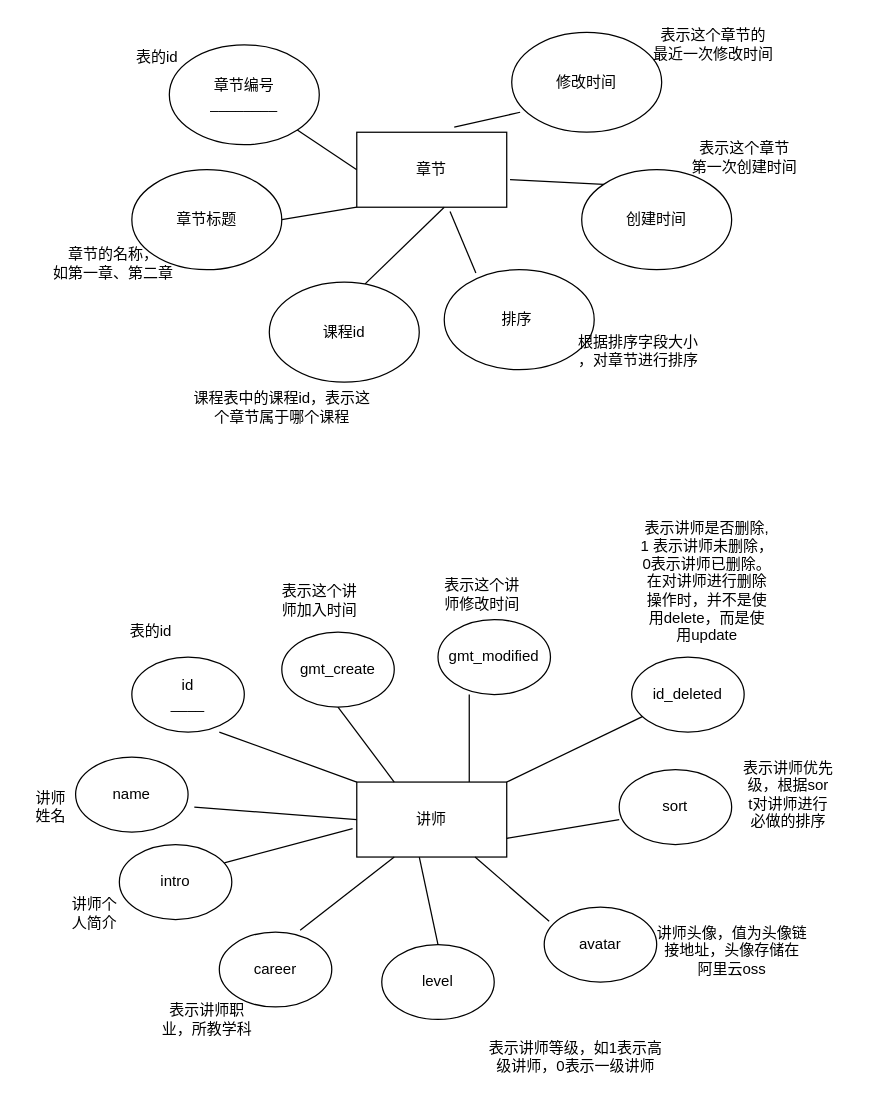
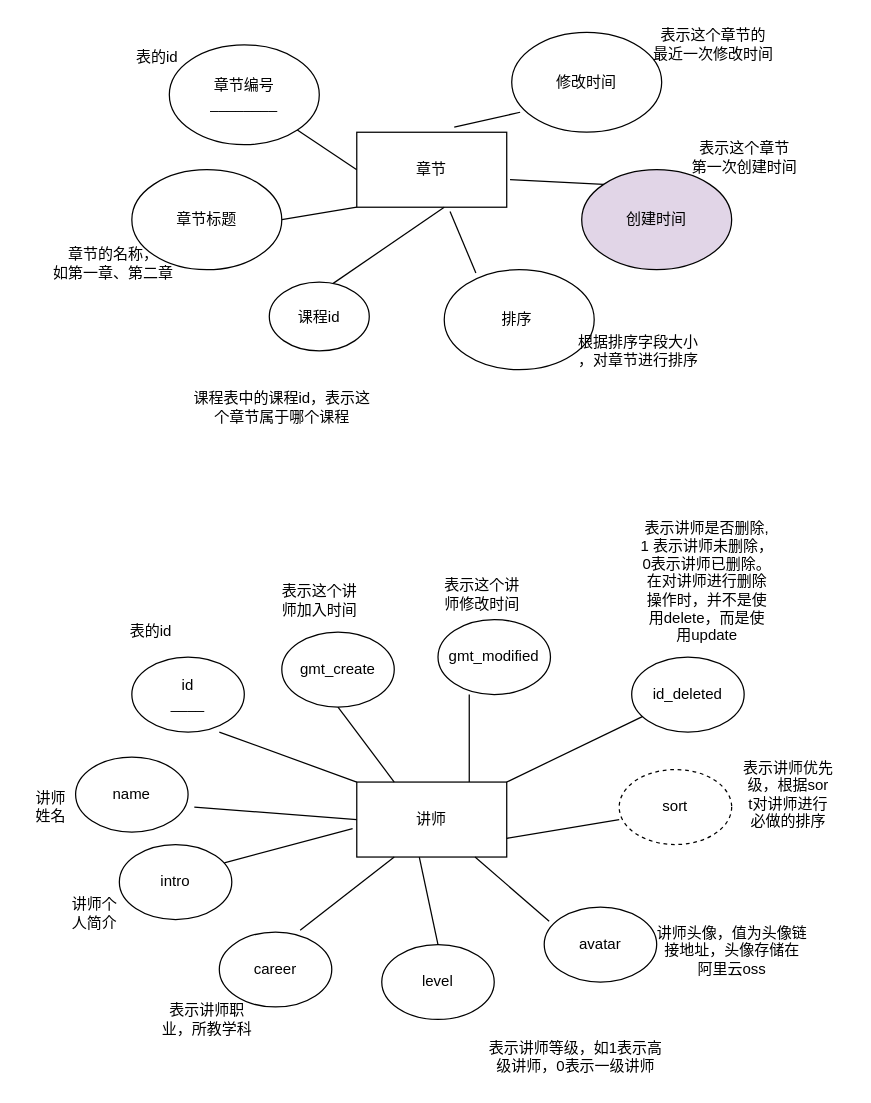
  <mxCell id="0" />
  <mxCell id="1" parent="0" />
  <mxCell id="2" value="章节" style="rounded=0;whiteSpace=wrap;html=1;" vertex="1" parent="1"><mxGeometry x="285" y="105" width="120" height="60" as="geometry" /></mxCell>
  <mxCell id="3" value="章节编号&lt;br&gt;________" style="ellipse;whiteSpace=wrap;html=1;" vertex="1" parent="1"><mxGeometry x="135" y="35" width="120" height="80" as="geometry" /></mxCell>
  <mxCell id="4" value="" style="endArrow=none;html=1;rounded=0;entryX=0;entryY=0.5;entryDx=0;entryDy=0;" edge="1" parent="1" source="3" target="2"><mxGeometry width="50" height="50" relative="1" as="geometry"><mxPoint x="375" y="215" as="sourcePoint" /><mxPoint x="425" y="165" as="targetPoint" /></mxGeometry></mxCell>
  <mxCell id="5" value="章节标题" style="ellipse;whiteSpace=wrap;html=1;" vertex="1" parent="1"><mxGeometry x="105" y="135" width="120" height="80" as="geometry" /></mxCell>
- <mxCell id="6" value="课程id" style="ellipse;whiteSpace=wrap;html=1;" vertex="1" parent="1"><mxGeometry x="215" y="225" width="120" height="80" as="geometry" /></mxCell>
+ <mxCell id="6" value="课程id" style="ellipse;whiteSpace=wrap;html=1;" vertex="1" parent="1"><mxGeometry x="215" y="225" width="80" height="55" as="geometry" /></mxCell>
  <mxCell id="7" value="排序&amp;nbsp;" style="ellipse;whiteSpace=wrap;html=1;" vertex="1" parent="1"><mxGeometry x="355" y="215" width="120" height="80" as="geometry" /></mxCell>
- <mxCell id="8" value="创建时间" style="ellipse;whiteSpace=wrap;html=1;" vertex="1" parent="1"><mxGeometry x="465" y="135" width="120" height="80" as="geometry" /></mxCell>
+ <mxCell id="8" value="创建时间" style="ellipse;whiteSpace=wrap;html=1;fillColor=#e1d5e7;" vertex="1" parent="1"><mxGeometry x="465" y="135" width="120" height="80" as="geometry" /></mxCell>
  <mxCell id="9" value="修改时间" style="ellipse;whiteSpace=wrap;html=1;" vertex="1" parent="1"><mxGeometry x="409" y="25" width="120" height="80" as="geometry" /></mxCell>
  <mxCell id="10" value="" style="endArrow=none;html=1;rounded=0;entryX=0;entryY=1;entryDx=0;entryDy=0;exitX=1;exitY=0.5;exitDx=0;exitDy=0;" edge="1" parent="1" source="5" target="2"><mxGeometry width="50" height="50" relative="1" as="geometry"><mxPoint x="235" y="185" as="sourcePoint" /><mxPoint x="235" y="215" as="targetPoint" /></mxGeometry></mxCell>
  <mxCell id="11" value="" style="endArrow=none;html=1;rounded=0;exitX=0.639;exitY=0.017;exitDx=0;exitDy=0;exitPerimeter=0;" edge="1" parent="1" source="6"><mxGeometry width="50" height="50" relative="1" as="geometry"><mxPoint x="305" y="215" as="sourcePoint" /><mxPoint x="355" y="165" as="targetPoint" /></mxGeometry></mxCell>
  <mxCell id="12" value="" style="endArrow=none;html=1;rounded=0;exitX=0.211;exitY=0.033;exitDx=0;exitDy=0;exitPerimeter=0;entryX=0.622;entryY=1.056;entryDx=0;entryDy=0;entryPerimeter=0;" edge="1" parent="1" source="7" target="2"><mxGeometry width="50" height="50" relative="1" as="geometry"><mxPoint x="355" y="215" as="sourcePoint" /><mxPoint x="405" y="165" as="targetPoint" /></mxGeometry></mxCell>
  <mxCell id="13" value="" style="endArrow=none;html=1;rounded=0;exitX=1.022;exitY=0.633;exitDx=0;exitDy=0;exitPerimeter=0;entryX=0;entryY=0;entryDx=0;entryDy=0;" edge="1" parent="1" source="2" target="8"><mxGeometry width="50" height="50" relative="1" as="geometry"><mxPoint x="415" y="185" as="sourcePoint" /><mxPoint x="465" y="135" as="targetPoint" /></mxGeometry></mxCell>
  <mxCell id="14" value="" style="endArrow=none;html=1;rounded=0;exitX=0.65;exitY=-0.067;exitDx=0;exitDy=0;exitPerimeter=0;entryX=0.056;entryY=0.8;entryDx=0;entryDy=0;entryPerimeter=0;" edge="1" parent="1" source="2" target="9"><mxGeometry width="50" height="50" relative="1" as="geometry"><mxPoint x="475" y="355" as="sourcePoint" /><mxPoint x="525" y="305" as="targetPoint" /></mxGeometry></mxCell>
  <mxCell id="15" value="章节的名称，&lt;br&gt;如第一章、第二章" style="text;html=1;align=center;verticalAlign=middle;resizable=0;points=[];autosize=1;strokeColor=none;fillColor=none;" vertex="1" parent="1"><mxGeometry x="35" y="195" width="110" height="30" as="geometry" /></mxCell>
  <mxCell id="16" value="表的id" style="text;html=1;align=center;verticalAlign=middle;resizable=0;points=[];autosize=1;strokeColor=none;fillColor=none;" vertex="1" parent="1"><mxGeometry x="100" y="35" width="50" height="20" as="geometry" /></mxCell>
  <mxCell id="17" value="表示这个章节的&lt;br&gt;最近一次修改时间" style="text;html=1;align=center;verticalAlign=middle;resizable=0;points=[];autosize=1;strokeColor=none;fillColor=none;" vertex="1" parent="1"><mxGeometry x="515" y="20" width="110" height="30" as="geometry" /></mxCell>
  <mxCell id="18" value="表示这个章节&lt;br&gt;第一次创建时间" style="text;html=1;align=center;verticalAlign=middle;resizable=0;points=[];autosize=1;strokeColor=none;fillColor=none;" vertex="1" parent="1"><mxGeometry x="545" y="110" width="100" height="30" as="geometry" /></mxCell>
  <mxCell id="19" value="根据排序字段大小&lt;br&gt;，对章节进行排序" style="text;html=1;align=center;verticalAlign=middle;resizable=0;points=[];autosize=1;strokeColor=none;fillColor=none;" vertex="1" parent="1"><mxGeometry x="455" y="265" width="110" height="30" as="geometry" /></mxCell>
  <mxCell id="20" value="课程表中的课程id，表示这&lt;br&gt;个章节属于哪个课程" style="text;html=1;align=center;verticalAlign=middle;resizable=0;points=[];autosize=1;strokeColor=none;fillColor=none;" vertex="1" parent="1"><mxGeometry x="145" y="310" width="160" height="30" as="geometry" /></mxCell>
  <mxCell id="21" value="讲师" style="rounded=0;whiteSpace=wrap;html=1;" vertex="1" parent="1"><mxGeometry x="285" y="625" width="120" height="60" as="geometry" /></mxCell>
  <mxCell id="22" value="id&lt;br&gt;____" style="ellipse;whiteSpace=wrap;html=1;" vertex="1" parent="1"><mxGeometry x="105" y="525" width="90" height="60" as="geometry" /></mxCell>
  <mxCell id="23" value="name" style="ellipse;whiteSpace=wrap;html=1;" vertex="1" parent="1"><mxGeometry x="60" y="605" width="90" height="60" as="geometry" /></mxCell>
  <mxCell id="24" value="intro" style="ellipse;whiteSpace=wrap;html=1;" vertex="1" parent="1"><mxGeometry x="95" y="675" width="90" height="60" as="geometry" /></mxCell>
  <mxCell id="25" value="career" style="ellipse;whiteSpace=wrap;html=1;" vertex="1" parent="1"><mxGeometry x="175" y="745" width="90" height="60" as="geometry" /></mxCell>
  <mxCell id="26" value="level" style="ellipse;whiteSpace=wrap;html=1;" vertex="1" parent="1"><mxGeometry x="305" y="755" width="90" height="60" as="geometry" /></mxCell>
  <mxCell id="27" value="avatar" style="ellipse;whiteSpace=wrap;html=1;" vertex="1" parent="1"><mxGeometry x="435" y="725" width="90" height="60" as="geometry" /></mxCell>
- <mxCell id="28" value="sort" style="ellipse;whiteSpace=wrap;html=1;" vertex="1" parent="1"><mxGeometry x="495" y="615" width="90" height="60" as="geometry" /></mxCell>
+ <mxCell id="28" value="sort" style="ellipse;whiteSpace=wrap;html=1;dashed=1;" vertex="1" parent="1"><mxGeometry x="495" y="615" width="90" height="60" as="geometry" /></mxCell>
  <mxCell id="29" value="id_deleted" style="ellipse;whiteSpace=wrap;html=1;" vertex="1" parent="1"><mxGeometry x="505" y="525" width="90" height="60" as="geometry" /></mxCell>
  <mxCell id="30" value="gmt_create" style="ellipse;whiteSpace=wrap;html=1;" vertex="1" parent="1"><mxGeometry x="225" y="505" width="90" height="60" as="geometry" /></mxCell>
  <mxCell id="31" value="gmt_modified" style="ellipse;whiteSpace=wrap;html=1;" vertex="1" parent="1"><mxGeometry x="350" y="495" width="90" height="60" as="geometry" /></mxCell>
  <mxCell id="32" value="表的id" style="text;html=1;align=center;verticalAlign=middle;resizable=0;points=[];autosize=1;strokeColor=none;fillColor=none;" vertex="1" parent="1"><mxGeometry x="95" y="495" width="50" height="20" as="geometry" /></mxCell>
  <mxCell id="33" value="表示这个讲&lt;br&gt;师加入时间" style="text;html=1;align=center;verticalAlign=middle;resizable=0;points=[];autosize=1;strokeColor=none;fillColor=none;" vertex="1" parent="1"><mxGeometry x="215" y="465" width="80" height="30" as="geometry" /></mxCell>
  <mxCell id="34" value="表示这个讲&lt;br&gt;师修改时间" style="text;html=1;align=center;verticalAlign=middle;resizable=0;points=[];autosize=1;strokeColor=none;fillColor=none;" vertex="1" parent="1"><mxGeometry x="345" y="460" width="80" height="30" as="geometry" /></mxCell>
  <mxCell id="35" value="表示讲师是否删除, &lt;br&gt;1 表示讲师未删除，&lt;br&gt;0表示讲师已删除。&lt;br&gt;在对讲师进行删除&lt;br&gt;操作时，并不是使&lt;br&gt;用delete，而是使&lt;br&gt;用update" style="text;html=1;align=center;verticalAlign=middle;resizable=0;points=[];autosize=1;strokeColor=none;fillColor=none;" vertex="1" parent="1"><mxGeometry x="505" y="415" width="120" height="100" as="geometry" /></mxCell>
  <mxCell id="36" value="表示讲师优先&lt;br&gt;级，根据sor&lt;br&gt;t对讲师进行&lt;br&gt;必做的排序" style="text;html=1;align=center;verticalAlign=middle;resizable=0;points=[];autosize=1;strokeColor=none;fillColor=none;" vertex="1" parent="1"><mxGeometry x="585" y="605" width="90" height="60" as="geometry" /></mxCell>
  <mxCell id="37" value="讲师头像，值为头像链&lt;br&gt;接地址，头像存储在&lt;br&gt;阿里云oss" style="text;html=1;align=center;verticalAlign=middle;resizable=0;points=[];autosize=1;strokeColor=none;fillColor=none;" vertex="1" parent="1"><mxGeometry x="515" y="735" width="140" height="50" as="geometry" /></mxCell>
  <mxCell id="38" value="表示讲师等级，如1表示高&lt;br&gt;级讲师，0表示一级讲师" style="text;html=1;align=center;verticalAlign=middle;resizable=0;points=[];autosize=1;strokeColor=none;fillColor=none;" vertex="1" parent="1"><mxGeometry x="385" y="830" width="150" height="30" as="geometry" /></mxCell>
  <mxCell id="39" value="表示讲师职&lt;br&gt;业，所教学科" style="text;html=1;align=center;verticalAlign=middle;resizable=0;points=[];autosize=1;strokeColor=none;fillColor=none;" vertex="1" parent="1"><mxGeometry x="120" y="800" width="90" height="30" as="geometry" /></mxCell>
  <mxCell id="40" value="讲师个&lt;br&gt;人简介" style="text;html=1;align=center;verticalAlign=middle;resizable=0;points=[];autosize=1;strokeColor=none;fillColor=none;" vertex="1" parent="1"><mxGeometry x="50" y="715" width="50" height="30" as="geometry" /></mxCell>
  <mxCell id="41" value="讲师&lt;br&gt;姓名" style="text;html=1;align=center;verticalAlign=middle;resizable=0;points=[];autosize=1;strokeColor=none;fillColor=none;" vertex="1" parent="1"><mxGeometry x="20" y="630" width="40" height="30" as="geometry" /></mxCell>
  <mxCell id="42" value="" style="endArrow=none;html=1;rounded=0;entryX=0;entryY=0.5;entryDx=0;entryDy=0;" edge="1" parent="1" target="21"><mxGeometry width="50" height="50" relative="1" as="geometry"><mxPoint x="155" y="645" as="sourcePoint" /><mxPoint x="275" y="655" as="targetPoint" /></mxGeometry></mxCell>
  <mxCell id="43" value="" style="endArrow=none;html=1;rounded=0;entryX=0;entryY=0;entryDx=0;entryDy=0;" edge="1" parent="1" target="21"><mxGeometry width="50" height="50" relative="1" as="geometry"><mxPoint x="175" y="585" as="sourcePoint" /><mxPoint x="305" y="595" as="targetPoint" /></mxGeometry></mxCell>
  <mxCell id="44" value="" style="endArrow=none;html=1;rounded=0;entryX=-0.028;entryY=0.622;entryDx=0;entryDy=0;exitX=0.933;exitY=0.244;exitDx=0;exitDy=0;exitPerimeter=0;entryPerimeter=0;" edge="1" parent="1" source="24" target="21"><mxGeometry width="50" height="50" relative="1" as="geometry"><mxPoint x="175" y="665" as="sourcePoint" /><mxPoint x="305" y="675" as="targetPoint" /></mxGeometry></mxCell>
  <mxCell id="45" value="" style="endArrow=none;html=1;rounded=0;entryX=0;entryY=0.5;entryDx=0;entryDy=0;exitX=0.719;exitY=-0.022;exitDx=0;exitDy=0;exitPerimeter=0;" edge="1" parent="1" source="25"><mxGeometry width="50" height="50" relative="1" as="geometry"><mxPoint x="185" y="675" as="sourcePoint" /><mxPoint x="315" y="685" as="targetPoint" /></mxGeometry></mxCell>
  <mxCell id="46" value="" style="endArrow=none;html=1;rounded=0;entryX=0.417;entryY=1;entryDx=0;entryDy=0;entryPerimeter=0;exitX=0.5;exitY=0;exitDx=0;exitDy=0;" edge="1" parent="1" source="26" target="21"><mxGeometry width="50" height="50" relative="1" as="geometry"><mxPoint x="345" y="745" as="sourcePoint" /><mxPoint x="325" y="695" as="targetPoint" /></mxGeometry></mxCell>
  <mxCell id="47" value="" style="endArrow=none;html=1;rounded=0;entryX=0.044;entryY=0.189;entryDx=0;entryDy=0;entryPerimeter=0;" edge="1" parent="1" source="21" target="27"><mxGeometry width="50" height="50" relative="1" as="geometry"><mxPoint x="205" y="695" as="sourcePoint" /><mxPoint x="425" y="735" as="targetPoint" /></mxGeometry></mxCell>
  <mxCell id="48" value="" style="endArrow=none;html=1;rounded=0;exitX=1;exitY=0.75;exitDx=0;exitDy=0;entryX=0;entryY=0.667;entryDx=0;entryDy=0;entryPerimeter=0;" edge="1" parent="1" source="21" target="28"><mxGeometry width="50" height="50" relative="1" as="geometry"><mxPoint x="215" y="705" as="sourcePoint" /><mxPoint x="485" y="665" as="targetPoint" /></mxGeometry></mxCell>
  <mxCell id="49" value="" style="endArrow=none;html=1;rounded=0;entryX=1;entryY=0;entryDx=0;entryDy=0;" edge="1" parent="1" source="29" target="21"><mxGeometry width="50" height="50" relative="1" as="geometry"><mxPoint x="225" y="715" as="sourcePoint" /><mxPoint x="355" y="725" as="targetPoint" /></mxGeometry></mxCell>
  <mxCell id="50" value="" style="endArrow=none;html=1;rounded=0;entryX=0.25;entryY=0;entryDx=0;entryDy=0;exitX=0.5;exitY=1;exitDx=0;exitDy=0;" edge="1" parent="1" source="30" target="21"><mxGeometry width="50" height="50" relative="1" as="geometry"><mxPoint x="235" y="725" as="sourcePoint" /><mxPoint x="365" y="735" as="targetPoint" /></mxGeometry></mxCell>
  <mxCell id="51" value="" style="endArrow=none;html=1;rounded=0;entryX=0.75;entryY=0;entryDx=0;entryDy=0;exitX=0.278;exitY=1;exitDx=0;exitDy=0;exitPerimeter=0;" edge="1" parent="1" source="31" target="21"><mxGeometry width="50" height="50" relative="1" as="geometry"><mxPoint x="245" y="735" as="sourcePoint" /><mxPoint x="375" y="745" as="targetPoint" /></mxGeometry></mxCell>
